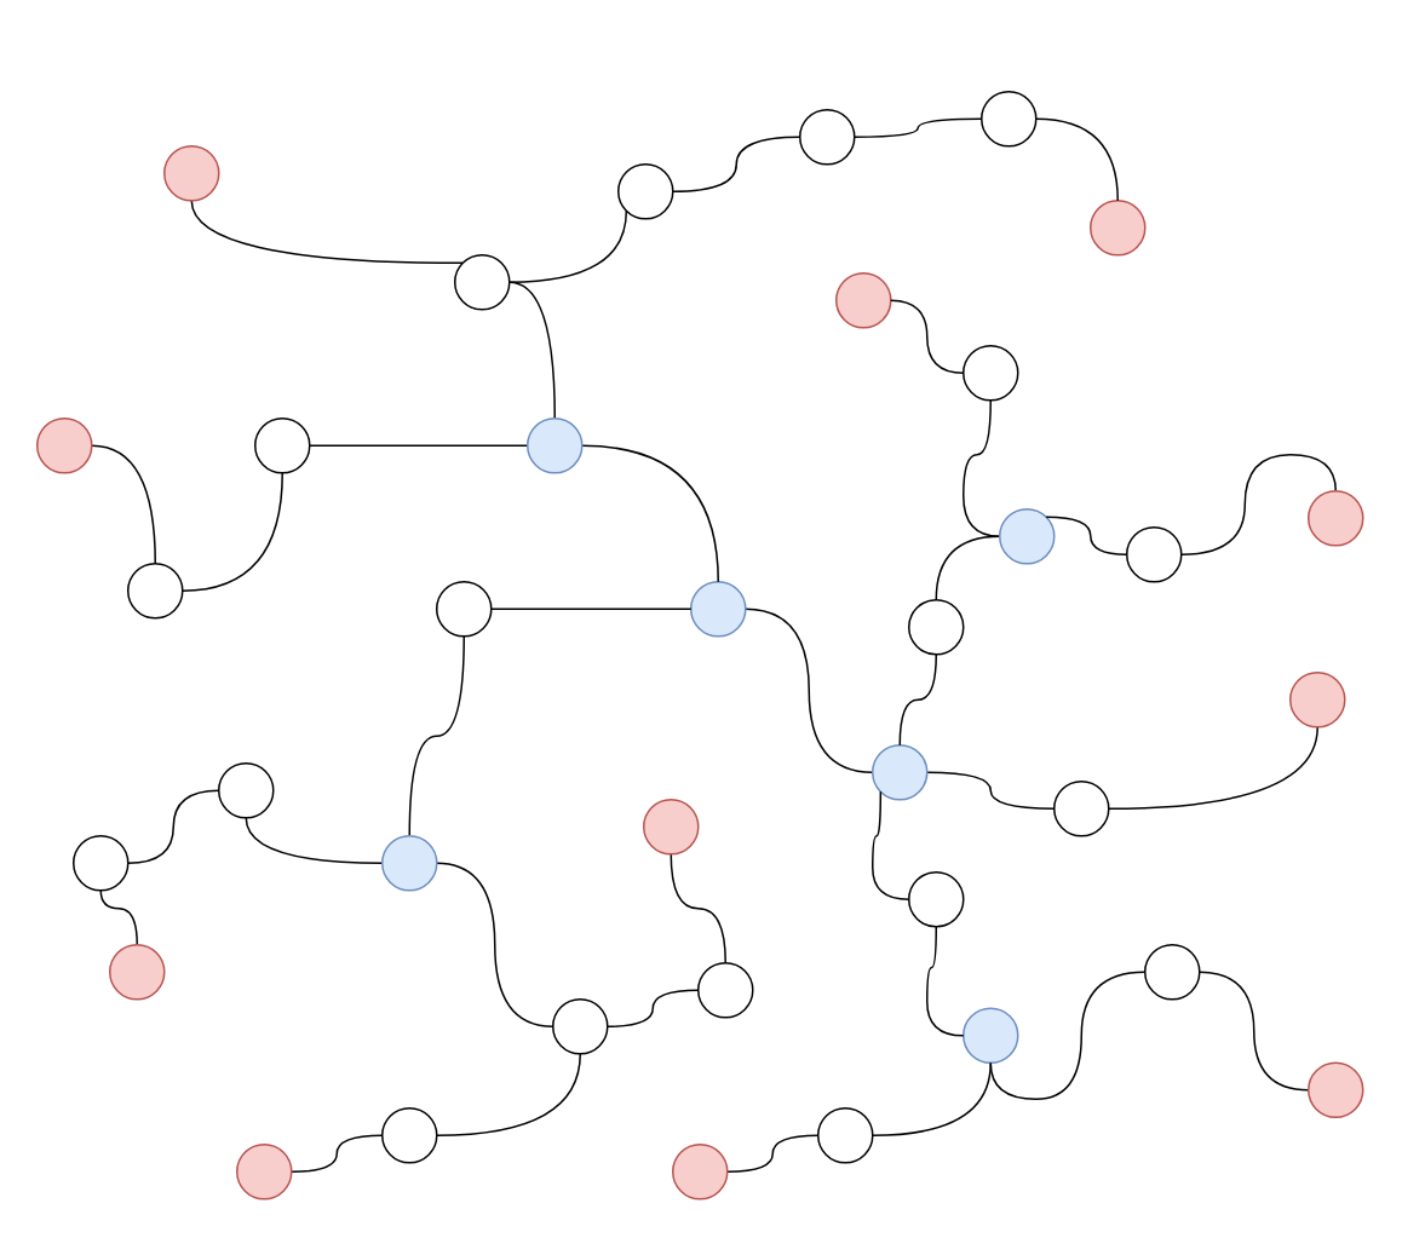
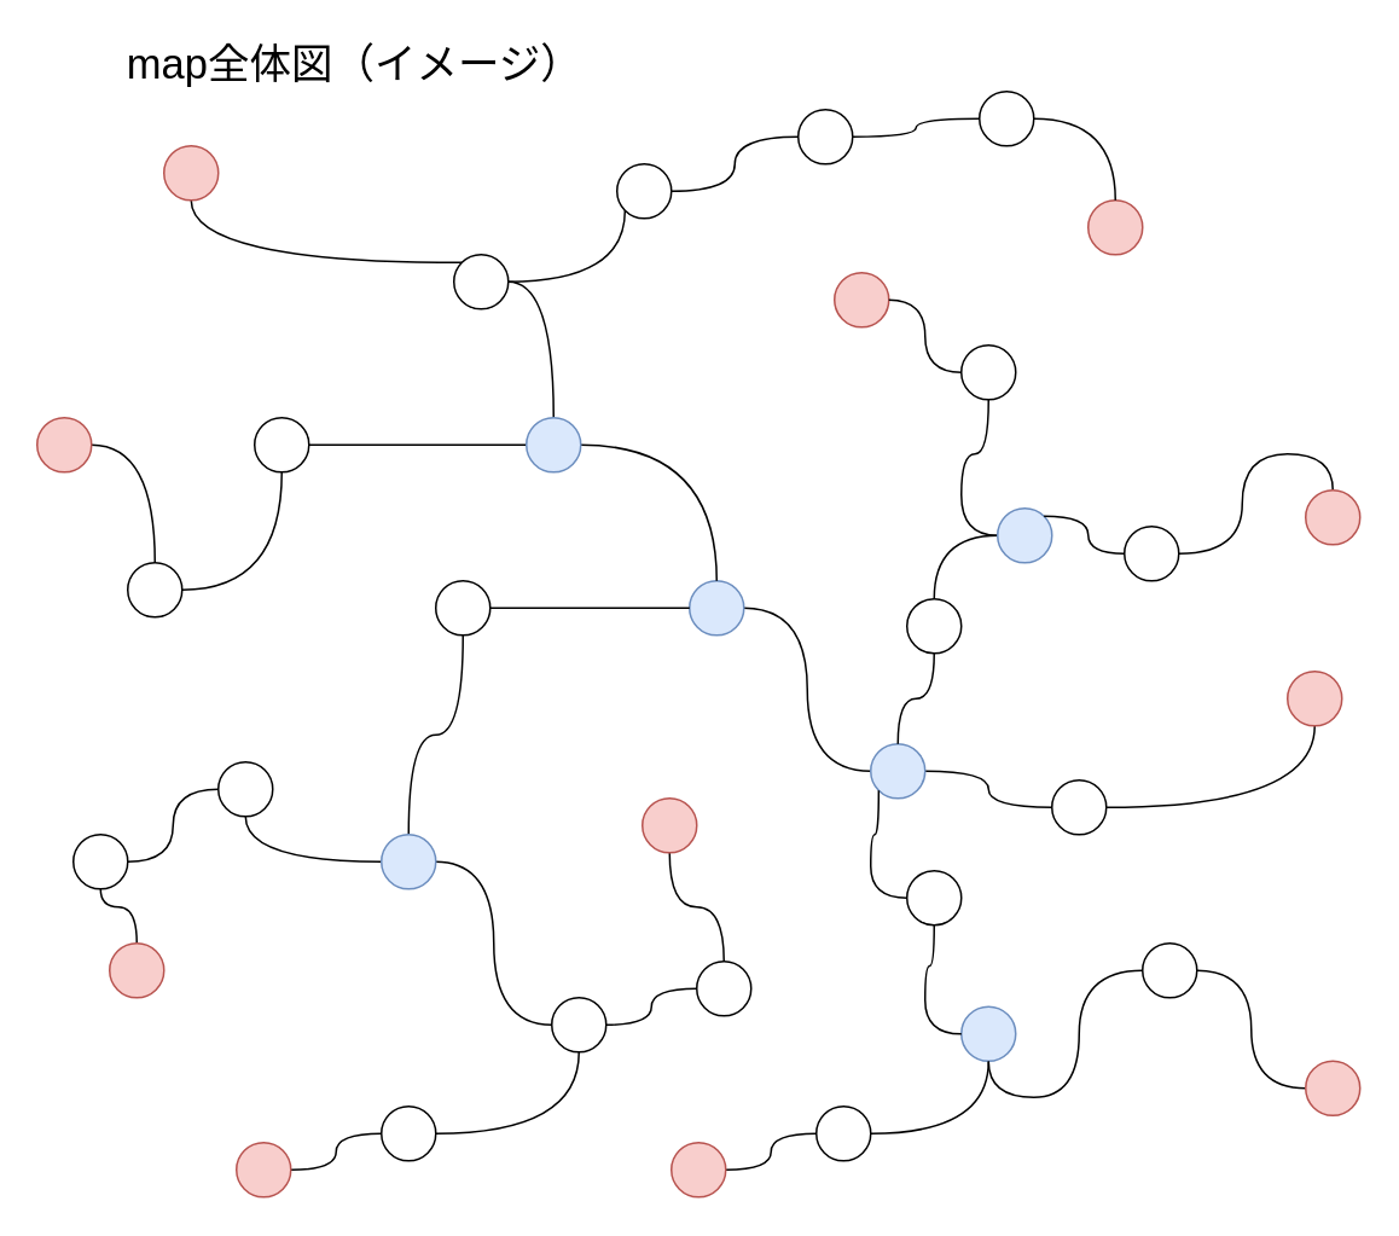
  <mxCell id="0" />
  <mxCell id="1" parent="0" />
  <mxCell id="2" style="edgeStyle=orthogonalEdgeStyle;rounded=0;orthogonalLoop=1;jettySize=auto;html=1;exitX=0;exitY=0;exitDx=0;exitDy=0;entryX=0.5;entryY=1;entryDx=0;entryDy=0;endArrow=none;endFill=0;curved=1;" edge="1" parent="1" source="5" target="29"><mxGeometry relative="1" as="geometry" /></mxCell>
  <mxCell id="3" style="edgeStyle=orthogonalEdgeStyle;curved=1;rounded=0;orthogonalLoop=1;jettySize=auto;html=1;entryX=0;entryY=1;entryDx=0;entryDy=0;endArrow=none;endFill=0;" edge="1" parent="1" source="5" target="7"><mxGeometry relative="1" as="geometry" /></mxCell>
  <mxCell id="4" style="edgeStyle=orthogonalEdgeStyle;curved=1;rounded=0;orthogonalLoop=1;jettySize=auto;html=1;entryX=0.5;entryY=0;entryDx=0;entryDy=0;endArrow=none;endFill=0;" edge="1" parent="1" source="5" target="23"><mxGeometry relative="1" as="geometry" /></mxCell>
  <mxCell id="5" value="" style="ellipse;whiteSpace=wrap;html=1;aspect=fixed;" vertex="1" parent="1"><mxGeometry x="250" y="140" width="30" height="30" as="geometry" /></mxCell>
  <mxCell id="6" style="edgeStyle=orthogonalEdgeStyle;curved=1;rounded=0;orthogonalLoop=1;jettySize=auto;html=1;entryX=0;entryY=0.5;entryDx=0;entryDy=0;endArrow=none;endFill=0;" edge="1" parent="1" source="7" target="28"><mxGeometry relative="1" as="geometry" /></mxCell>
  <mxCell id="7" value="" style="ellipse;whiteSpace=wrap;html=1;aspect=fixed;" vertex="1" parent="1"><mxGeometry x="340" y="90" width="30" height="30" as="geometry" /></mxCell>
  <mxCell id="8" style="edgeStyle=orthogonalEdgeStyle;curved=1;rounded=0;orthogonalLoop=1;jettySize=auto;html=1;entryX=0;entryY=0.5;entryDx=0;entryDy=0;endArrow=none;endFill=0;" edge="1" parent="1" source="9" target="45"><mxGeometry relative="1" as="geometry" /></mxCell>
  <mxCell id="9" value="" style="ellipse;whiteSpace=wrap;html=1;aspect=fixed;fillColor=#dae8fc;strokeColor=#6c8ebf;" vertex="1" parent="1"><mxGeometry x="380" y="320" width="30" height="30" as="geometry" /></mxCell>
  <mxCell id="10" style="edgeStyle=orthogonalEdgeStyle;curved=1;rounded=0;orthogonalLoop=1;jettySize=auto;html=1;entryX=0.5;entryY=1;entryDx=0;entryDy=0;endArrow=none;endFill=0;" edge="1" parent="1" source="11" target="13"><mxGeometry relative="1" as="geometry" /></mxCell>
  <mxCell id="11" value="" style="ellipse;whiteSpace=wrap;html=1;aspect=fixed;fillColor=#f8cecc;strokeColor=#b85450;" vertex="1" parent="1"><mxGeometry x="60" y="520" width="30" height="30" as="geometry" /></mxCell>
  <mxCell id="12" style="edgeStyle=orthogonalEdgeStyle;curved=1;rounded=0;orthogonalLoop=1;jettySize=auto;html=1;entryX=0;entryY=0.5;entryDx=0;entryDy=0;endArrow=none;endFill=0;" edge="1" parent="1" source="13" target="30"><mxGeometry relative="1" as="geometry" /></mxCell>
  <mxCell id="13" value="" style="ellipse;whiteSpace=wrap;html=1;aspect=fixed;" vertex="1" parent="1"><mxGeometry x="40" y="460" width="30" height="30" as="geometry" /></mxCell>
  <mxCell id="14" style="edgeStyle=orthogonalEdgeStyle;curved=1;rounded=0;orthogonalLoop=1;jettySize=auto;html=1;endArrow=none;endFill=0;entryX=0.5;entryY=1;entryDx=0;entryDy=0;" edge="1" parent="1" source="15" target="39"><mxGeometry relative="1" as="geometry"><mxPoint x="484" y="460" as="targetPoint" /></mxGeometry></mxCell>
  <mxCell id="15" value="" style="ellipse;whiteSpace=wrap;html=1;aspect=fixed;" vertex="1" parent="1"><mxGeometry x="384" y="530" width="30" height="30" as="geometry" /></mxCell>
  <mxCell id="16" style="edgeStyle=orthogonalEdgeStyle;curved=1;rounded=0;orthogonalLoop=1;jettySize=auto;html=1;entryX=0.5;entryY=0;entryDx=0;entryDy=0;endArrow=none;endFill=0;" edge="1" parent="1" source="17" target="19"><mxGeometry relative="1" as="geometry" /></mxCell>
  <mxCell id="17" value="" style="ellipse;whiteSpace=wrap;html=1;aspect=fixed;fillColor=#f8cecc;strokeColor=#b85450;" vertex="1" parent="1"><mxGeometry x="20" y="230" width="30" height="30" as="geometry" /></mxCell>
  <mxCell id="18" style="edgeStyle=orthogonalEdgeStyle;curved=1;rounded=0;orthogonalLoop=1;jettySize=auto;html=1;entryX=0.5;entryY=1;entryDx=0;entryDy=0;endArrow=none;endFill=0;" edge="1" parent="1" source="19" target="21"><mxGeometry relative="1" as="geometry" /></mxCell>
  <mxCell id="19" value="" style="ellipse;whiteSpace=wrap;html=1;aspect=fixed;" vertex="1" parent="1"><mxGeometry x="70" y="310" width="30" height="30" as="geometry" /></mxCell>
  <mxCell id="20" style="edgeStyle=orthogonalEdgeStyle;curved=1;rounded=0;orthogonalLoop=1;jettySize=auto;html=1;entryX=0;entryY=0.5;entryDx=0;entryDy=0;endArrow=none;endFill=0;" edge="1" parent="1" source="21" target="23"><mxGeometry relative="1" as="geometry" /></mxCell>
  <mxCell id="21" value="" style="ellipse;whiteSpace=wrap;html=1;aspect=fixed;" vertex="1" parent="1"><mxGeometry x="140" y="230" width="30" height="30" as="geometry" /></mxCell>
  <mxCell id="22" style="edgeStyle=orthogonalEdgeStyle;curved=1;rounded=0;orthogonalLoop=1;jettySize=auto;html=1;entryX=0.5;entryY=0;entryDx=0;entryDy=0;endArrow=none;endFill=0;" edge="1" parent="1" source="23" target="9"><mxGeometry relative="1" as="geometry" /></mxCell>
  <mxCell id="23" value="" style="ellipse;whiteSpace=wrap;html=1;aspect=fixed;fillColor=#dae8fc;strokeColor=#6c8ebf;" vertex="1" parent="1"><mxGeometry x="290" y="230" width="30" height="30" as="geometry" /></mxCell>
  <mxCell id="24" value="" style="ellipse;whiteSpace=wrap;html=1;aspect=fixed;fillColor=#f8cecc;strokeColor=#b85450;" vertex="1" parent="1"><mxGeometry x="600" y="110" width="30" height="30" as="geometry" /></mxCell>
  <mxCell id="25" style="edgeStyle=orthogonalEdgeStyle;curved=1;rounded=0;orthogonalLoop=1;jettySize=auto;html=1;entryX=0.5;entryY=0;entryDx=0;entryDy=0;endArrow=none;endFill=0;" edge="1" parent="1" source="26" target="24"><mxGeometry relative="1" as="geometry" /></mxCell>
  <mxCell id="26" value="" style="ellipse;whiteSpace=wrap;html=1;aspect=fixed;" vertex="1" parent="1"><mxGeometry x="540" y="50" width="30" height="30" as="geometry" /></mxCell>
  <mxCell id="27" style="edgeStyle=orthogonalEdgeStyle;curved=1;rounded=0;orthogonalLoop=1;jettySize=auto;html=1;endArrow=none;endFill=0;" edge="1" parent="1" source="28" target="26"><mxGeometry relative="1" as="geometry" /></mxCell>
  <mxCell id="28" value="" style="ellipse;whiteSpace=wrap;html=1;aspect=fixed;" vertex="1" parent="1"><mxGeometry x="440" y="60" width="30" height="30" as="geometry" /></mxCell>
  <mxCell id="29" value="" style="ellipse;whiteSpace=wrap;html=1;aspect=fixed;fillColor=#f8cecc;strokeColor=#b85450;" vertex="1" parent="1"><mxGeometry x="90" y="80" width="30" height="30" as="geometry" /></mxCell>
  <mxCell id="30" value="" style="ellipse;whiteSpace=wrap;html=1;aspect=fixed;" vertex="1" parent="1"><mxGeometry x="120" y="420" width="30" height="30" as="geometry" /></mxCell>
  <mxCell id="31" style="edgeStyle=orthogonalEdgeStyle;curved=1;rounded=0;orthogonalLoop=1;jettySize=auto;html=1;entryX=0.5;entryY=1;entryDx=0;entryDy=0;endArrow=none;endFill=0;" edge="1" source="34" target="36" parent="1"><mxGeometry relative="1" as="geometry" /></mxCell>
  <mxCell id="32" style="edgeStyle=orthogonalEdgeStyle;curved=1;rounded=0;orthogonalLoop=1;jettySize=auto;html=1;endArrow=none;endFill=0;entryX=0;entryY=0.5;entryDx=0;entryDy=0;" edge="1" parent="1" source="34" target="38"><mxGeometry relative="1" as="geometry"><mxPoint x="340" y="430" as="targetPoint" /></mxGeometry></mxCell>
  <mxCell id="33" style="edgeStyle=orthogonalEdgeStyle;curved=1;rounded=0;orthogonalLoop=1;jettySize=auto;html=1;endArrow=none;endFill=0;" edge="1" parent="1" source="34" target="30"><mxGeometry relative="1" as="geometry" /></mxCell>
  <mxCell id="34" value="" style="ellipse;whiteSpace=wrap;html=1;aspect=fixed;fillColor=#dae8fc;strokeColor=#6c8ebf;" vertex="1" parent="1"><mxGeometry x="210" y="460" width="30" height="30" as="geometry" /></mxCell>
  <mxCell id="35" style="edgeStyle=orthogonalEdgeStyle;curved=1;rounded=0;orthogonalLoop=1;jettySize=auto;html=1;entryX=0;entryY=0.5;entryDx=0;entryDy=0;endArrow=none;endFill=0;" edge="1" parent="1" source="36" target="9"><mxGeometry relative="1" as="geometry" /></mxCell>
  <mxCell id="36" value="" style="ellipse;whiteSpace=wrap;html=1;aspect=fixed;" vertex="1" parent="1"><mxGeometry x="240" y="320" width="30" height="30" as="geometry" /></mxCell>
  <mxCell id="37" style="edgeStyle=orthogonalEdgeStyle;curved=1;rounded=0;orthogonalLoop=1;jettySize=auto;html=1;entryX=0;entryY=0.5;entryDx=0;entryDy=0;endArrow=none;endFill=0;" edge="1" parent="1" source="38" target="15"><mxGeometry relative="1" as="geometry" /></mxCell>
  <mxCell id="38" value="" style="ellipse;whiteSpace=wrap;html=1;aspect=fixed;" vertex="1" parent="1"><mxGeometry x="304" y="550" width="30" height="30" as="geometry" /></mxCell>
  <mxCell id="39" value="" style="ellipse;whiteSpace=wrap;html=1;aspect=fixed;fillColor=#f8cecc;strokeColor=#b85450;" vertex="1" parent="1"><mxGeometry x="354" y="440" width="30" height="30" as="geometry" /></mxCell>
  <mxCell id="40" style="edgeStyle=orthogonalEdgeStyle;curved=1;rounded=0;orthogonalLoop=1;jettySize=auto;html=1;entryX=0;entryY=0.5;entryDx=0;entryDy=0;endArrow=none;endFill=0;exitX=0.5;exitY=1;exitDx=0;exitDy=0;" edge="1" source="60" target="47" parent="1"><mxGeometry relative="1" as="geometry" /></mxCell>
  <mxCell id="41" value="" style="ellipse;whiteSpace=wrap;html=1;aspect=fixed;fillColor=#f8cecc;strokeColor=#b85450;" vertex="1" parent="1"><mxGeometry x="460" y="150" width="30" height="30" as="geometry" /></mxCell>
  <mxCell id="42" style="edgeStyle=orthogonalEdgeStyle;curved=1;rounded=0;orthogonalLoop=1;jettySize=auto;html=1;entryX=0.5;entryY=1;entryDx=0;entryDy=0;endArrow=none;endFill=0;" edge="1" parent="1" source="43" target="54"><mxGeometry relative="1" as="geometry" /></mxCell>
  <mxCell id="43" value="" style="ellipse;whiteSpace=wrap;html=1;aspect=fixed;" vertex="1" parent="1"><mxGeometry x="580" y="430" width="30" height="30" as="geometry" /></mxCell>
  <mxCell id="44" style="edgeStyle=orthogonalEdgeStyle;curved=1;rounded=0;orthogonalLoop=1;jettySize=auto;html=1;entryX=0;entryY=0.5;entryDx=0;entryDy=0;endArrow=none;endFill=0;" edge="1" parent="1" source="45" target="43"><mxGeometry relative="1" as="geometry" /></mxCell>
  <mxCell id="45" value="" style="ellipse;whiteSpace=wrap;html=1;aspect=fixed;fillColor=#dae8fc;strokeColor=#6c8ebf;" vertex="1" parent="1"><mxGeometry x="480" y="410" width="30" height="30" as="geometry" /></mxCell>
  <mxCell id="46" style="edgeStyle=orthogonalEdgeStyle;curved=1;rounded=0;orthogonalLoop=1;jettySize=auto;html=1;entryX=0.5;entryY=0;entryDx=0;entryDy=0;endArrow=none;endFill=0;" edge="1" parent="1" source="47" target="62"><mxGeometry relative="1" as="geometry" /></mxCell>
  <mxCell id="47" value="" style="ellipse;whiteSpace=wrap;html=1;aspect=fixed;fillColor=#dae8fc;strokeColor=#6c8ebf;" vertex="1" parent="1"><mxGeometry x="550" y="280" width="30" height="30" as="geometry" /></mxCell>
  <mxCell id="48" style="edgeStyle=orthogonalEdgeStyle;curved=1;rounded=0;orthogonalLoop=1;jettySize=auto;html=1;endArrow=none;endFill=0;entryX=0.5;entryY=1;entryDx=0;entryDy=0;" edge="1" source="49" target="53" parent="1"><mxGeometry relative="1" as="geometry"><mxPoint x="660" y="495" as="targetPoint" /></mxGeometry></mxCell>
  <mxCell id="49" value="" style="ellipse;whiteSpace=wrap;html=1;aspect=fixed;" vertex="1" parent="1"><mxGeometry x="630" y="520" width="30" height="30" as="geometry" /></mxCell>
  <mxCell id="50" style="edgeStyle=orthogonalEdgeStyle;curved=1;rounded=0;orthogonalLoop=1;jettySize=auto;html=1;entryX=1;entryY=0.5;entryDx=0;entryDy=0;endArrow=none;endFill=0;" edge="1" parent="1" source="51" target="49"><mxGeometry relative="1" as="geometry" /></mxCell>
  <mxCell id="51" value="" style="ellipse;whiteSpace=wrap;html=1;aspect=fixed;fillColor=#f8cecc;strokeColor=#b85450;" vertex="1" parent="1"><mxGeometry x="720" y="585" width="30" height="30" as="geometry" /></mxCell>
  <mxCell id="52" style="edgeStyle=orthogonalEdgeStyle;curved=1;rounded=0;orthogonalLoop=1;jettySize=auto;html=1;entryX=0;entryY=1;entryDx=0;entryDy=0;endArrow=none;endFill=0;exitX=0;exitY=0.5;exitDx=0;exitDy=0;" edge="1" parent="1" source="72" target="45"><mxGeometry relative="1" as="geometry" /></mxCell>
  <mxCell id="53" value="" style="ellipse;whiteSpace=wrap;html=1;aspect=fixed;fillColor=#dae8fc;strokeColor=#6c8ebf;" vertex="1" parent="1"><mxGeometry x="530" y="555" width="30" height="30" as="geometry" /></mxCell>
  <mxCell id="54" value="" style="ellipse;whiteSpace=wrap;html=1;aspect=fixed;fillColor=#f8cecc;strokeColor=#b85450;" vertex="1" parent="1"><mxGeometry x="710" y="370" width="30" height="30" as="geometry" /></mxCell>
  <mxCell id="55" style="edgeStyle=orthogonalEdgeStyle;curved=1;rounded=0;orthogonalLoop=1;jettySize=auto;html=1;entryX=0.5;entryY=0;entryDx=0;entryDy=0;endArrow=none;endFill=0;" edge="1" source="57" target="58" parent="1"><mxGeometry relative="1" as="geometry" /></mxCell>
  <mxCell id="56" style="edgeStyle=orthogonalEdgeStyle;curved=1;rounded=0;orthogonalLoop=1;jettySize=auto;html=1;entryX=1;entryY=0;entryDx=0;entryDy=0;endArrow=none;endFill=0;" edge="1" parent="1" source="57" target="47"><mxGeometry relative="1" as="geometry" /></mxCell>
  <mxCell id="57" value="" style="ellipse;whiteSpace=wrap;html=1;aspect=fixed;" vertex="1" parent="1"><mxGeometry x="620" y="290" width="30" height="30" as="geometry" /></mxCell>
  <mxCell id="58" value="" style="ellipse;whiteSpace=wrap;html=1;aspect=fixed;fillColor=#f8cecc;strokeColor=#b85450;" vertex="1" parent="1"><mxGeometry x="720" y="270" width="30" height="30" as="geometry" /></mxCell>
  <mxCell id="59" style="edgeStyle=orthogonalEdgeStyle;curved=1;rounded=0;orthogonalLoop=1;jettySize=auto;html=1;entryX=1;entryY=0.5;entryDx=0;entryDy=0;endArrow=none;endFill=0;" edge="1" parent="1" source="60" target="41"><mxGeometry relative="1" as="geometry" /></mxCell>
  <mxCell id="60" value="" style="ellipse;whiteSpace=wrap;html=1;aspect=fixed;" vertex="1" parent="1"><mxGeometry x="530" y="190" width="30" height="30" as="geometry" /></mxCell>
  <mxCell id="61" style="edgeStyle=orthogonalEdgeStyle;curved=1;rounded=0;orthogonalLoop=1;jettySize=auto;html=1;entryX=0.5;entryY=0;entryDx=0;entryDy=0;endArrow=none;endFill=0;" edge="1" parent="1" source="62" target="45"><mxGeometry relative="1" as="geometry" /></mxCell>
  <mxCell id="62" value="" style="ellipse;whiteSpace=wrap;html=1;aspect=fixed;" vertex="1" parent="1"><mxGeometry x="500" y="330" width="30" height="30" as="geometry" /></mxCell>
  <mxCell id="63" style="edgeStyle=orthogonalEdgeStyle;curved=1;rounded=0;orthogonalLoop=1;jettySize=auto;html=1;entryX=0.5;entryY=1;entryDx=0;entryDy=0;endArrow=none;endFill=0;" edge="1" parent="1" source="64" target="38"><mxGeometry relative="1" as="geometry" /></mxCell>
  <mxCell id="64" value="" style="ellipse;whiteSpace=wrap;html=1;aspect=fixed;" vertex="1" parent="1"><mxGeometry x="210" y="610" width="30" height="30" as="geometry" /></mxCell>
  <mxCell id="65" style="edgeStyle=orthogonalEdgeStyle;curved=1;rounded=0;orthogonalLoop=1;jettySize=auto;html=1;entryX=0;entryY=0.5;entryDx=0;entryDy=0;endArrow=none;endFill=0;" edge="1" source="66" target="64" parent="1"><mxGeometry relative="1" as="geometry" /></mxCell>
  <mxCell id="66" value="" style="ellipse;whiteSpace=wrap;html=1;aspect=fixed;fillColor=#f8cecc;strokeColor=#b85450;" vertex="1" parent="1"><mxGeometry x="130" y="630" width="30" height="30" as="geometry" /></mxCell>
  <mxCell id="67" style="edgeStyle=orthogonalEdgeStyle;curved=1;rounded=0;orthogonalLoop=1;jettySize=auto;html=1;entryX=0.5;entryY=1;entryDx=0;entryDy=0;endArrow=none;endFill=0;" edge="1" parent="1" source="68" target="53"><mxGeometry relative="1" as="geometry" /></mxCell>
  <mxCell id="68" value="" style="ellipse;whiteSpace=wrap;html=1;aspect=fixed;" vertex="1" parent="1"><mxGeometry x="450" y="610" width="30" height="30" as="geometry" /></mxCell>
  <mxCell id="69" style="edgeStyle=orthogonalEdgeStyle;curved=1;rounded=0;orthogonalLoop=1;jettySize=auto;html=1;entryX=0;entryY=0.5;entryDx=0;entryDy=0;endArrow=none;endFill=0;" edge="1" source="70" target="68" parent="1"><mxGeometry relative="1" as="geometry" /></mxCell>
  <mxCell id="70" value="" style="ellipse;whiteSpace=wrap;html=1;aspect=fixed;fillColor=#f8cecc;strokeColor=#b85450;" vertex="1" parent="1"><mxGeometry x="370" y="630" width="30" height="30" as="geometry" /></mxCell>
  <mxCell id="71" style="edgeStyle=orthogonalEdgeStyle;curved=1;rounded=0;orthogonalLoop=1;jettySize=auto;html=1;entryX=0;entryY=0.5;entryDx=0;entryDy=0;endArrow=none;endFill=0;" edge="1" parent="1" source="72" target="53"><mxGeometry relative="1" as="geometry" /></mxCell>
  <mxCell id="72" value="" style="ellipse;whiteSpace=wrap;html=1;aspect=fixed;" vertex="1" parent="1"><mxGeometry x="500" y="480" width="30" height="30" as="geometry" /></mxCell>
+ <mxCell id="73" value="map全体図（イメージ）" style="text;html=1;resizable=0;autosize=1;align=center;verticalAlign=middle;points=[];fillColor=none;strokeColor=none;rounded=0;fontSize=23;" vertex="1" parent="1"><mxGeometry x="60" y="20" width="270" height="30" as="geometry" /></mxCell>
